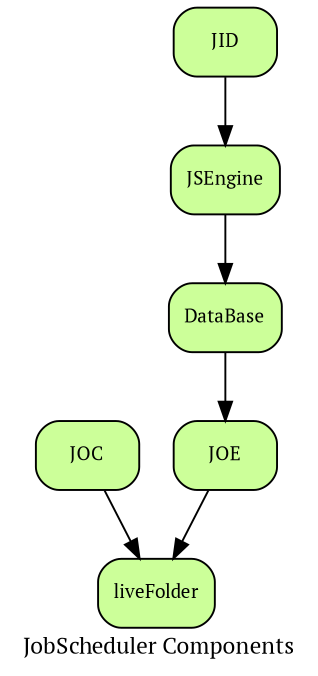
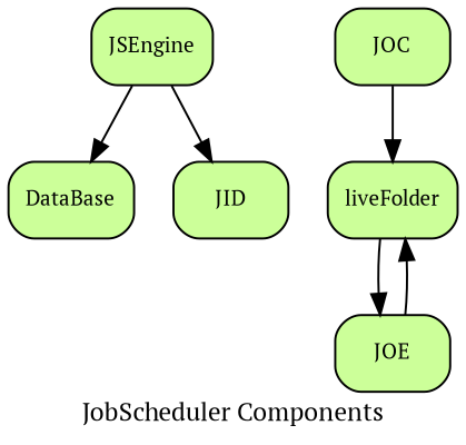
  digraph {
    fontname="PT Serif"
    fontsize=12
    label="JobScheduler Components"
    rankdir=TB
    node [fillcolor="#CCFF99" fontname="PT Serif" fontsize=10 shape=box style="rounded,filled"]
    edge [fontname="PT Serif"]
    JSEngine
    DataBase
    liveFolder
    JOE
    JID
    JOC
    JSEngine -> DataBase
-   DataBase -> JOE
+   liveFolder -> JOE
    JOE -> liveFolder
-   JID -> JSEngine
+   JSEngine -> JID
    JOC -> liveFolder
  }
